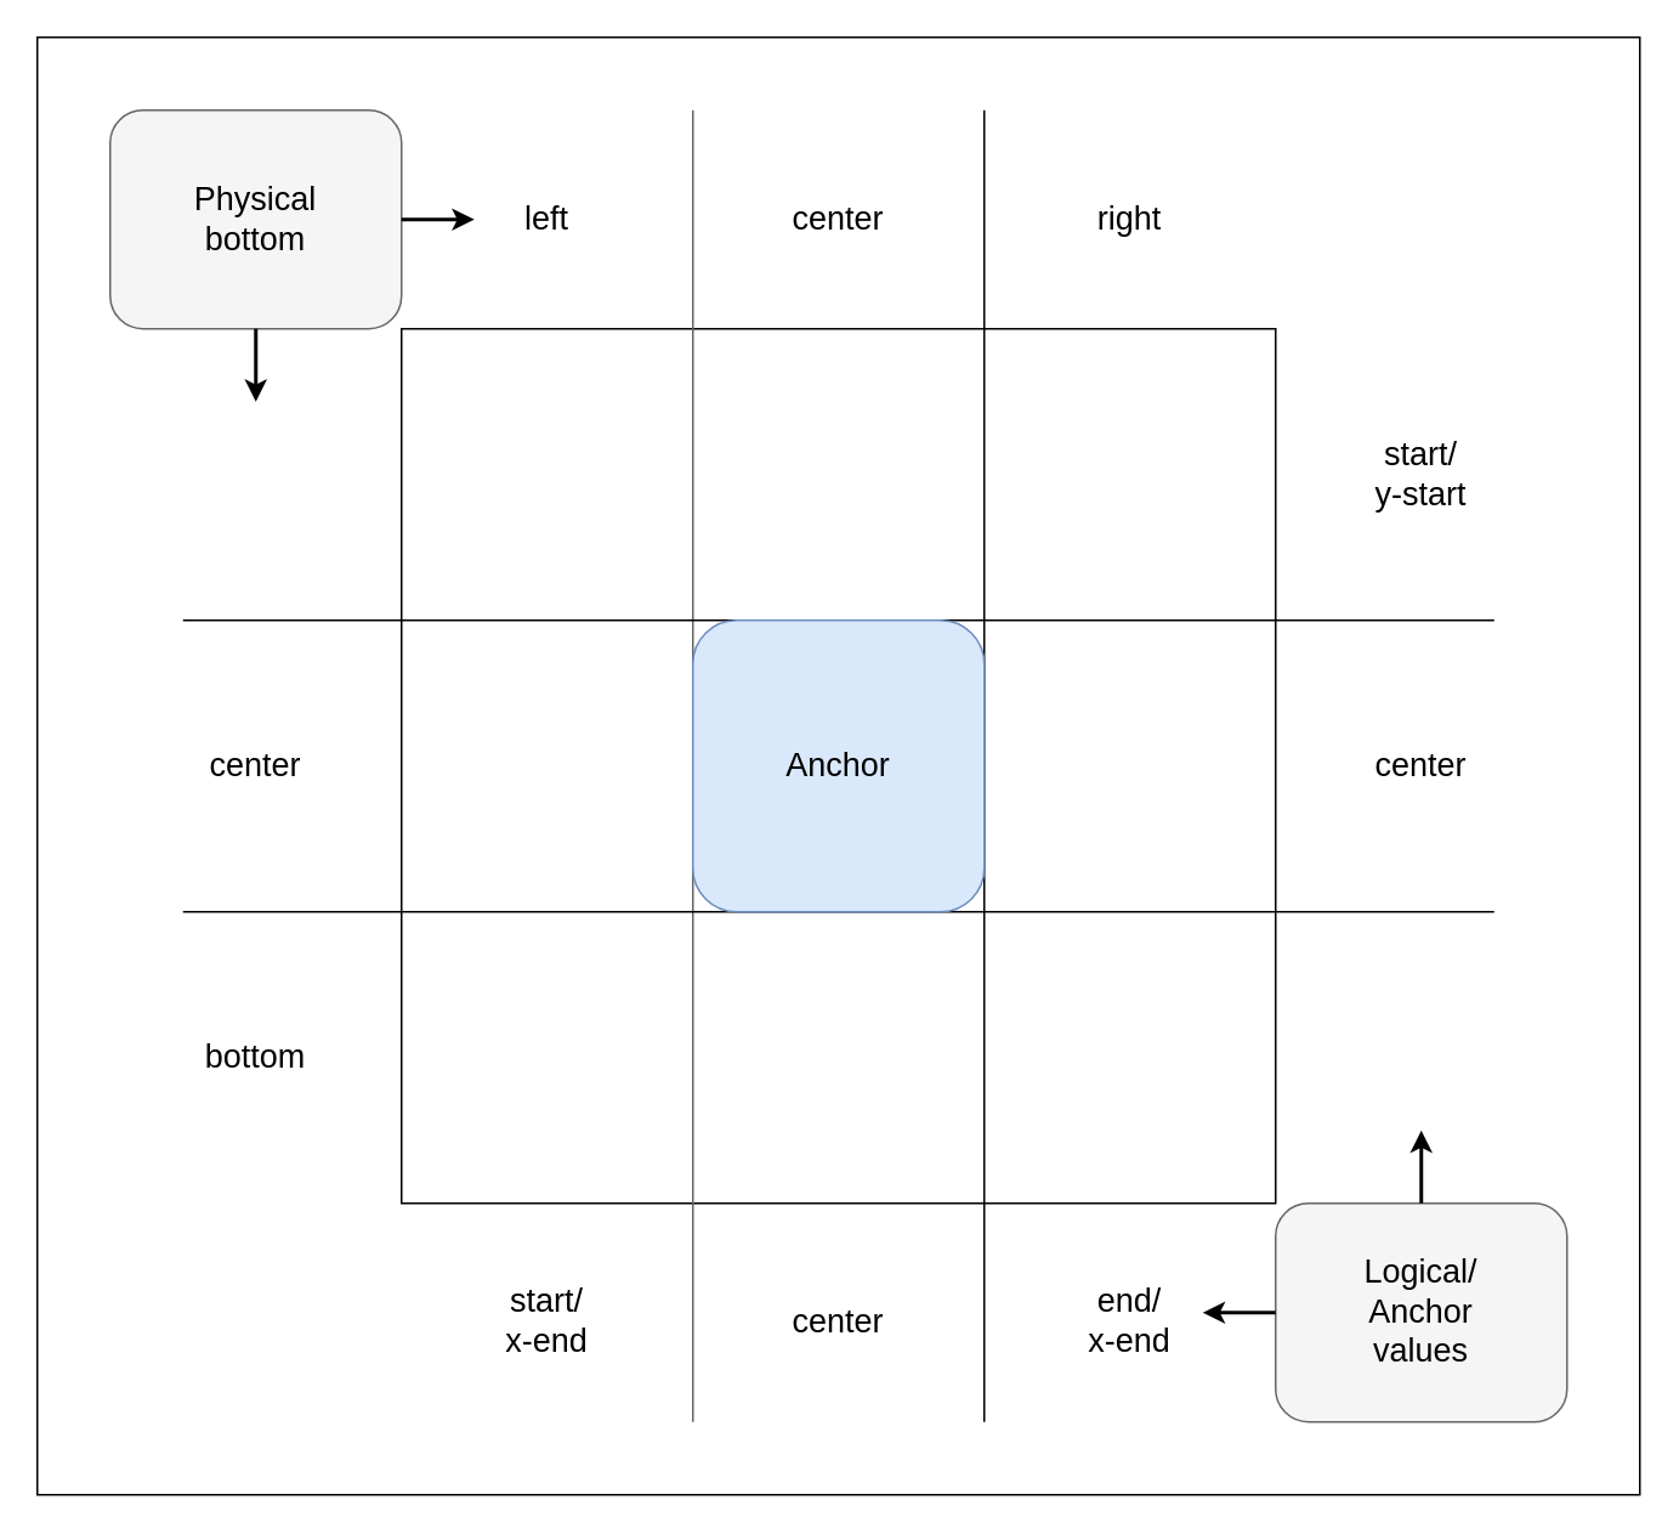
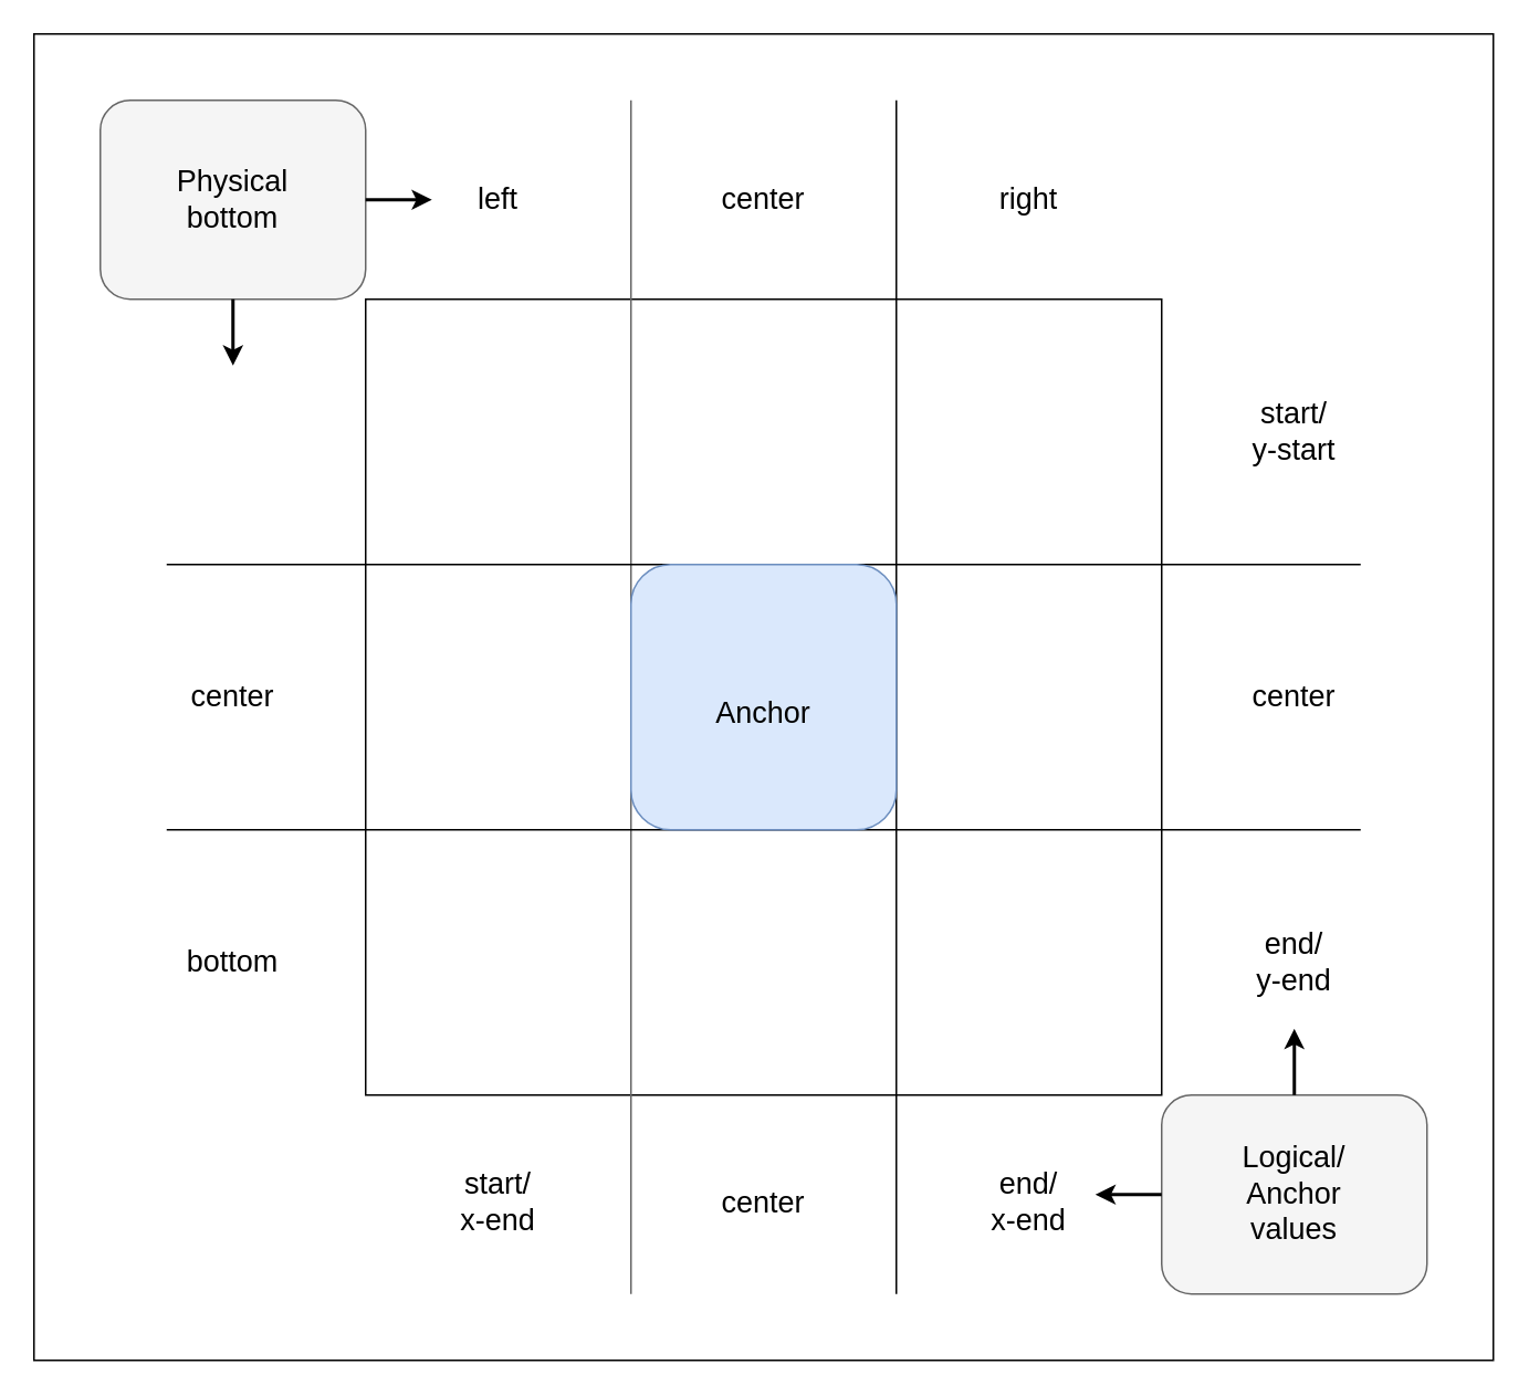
  <mxCell id="0" />
  <mxCell id="1" parent="0" />
  <mxCell id="2" value="" style="rounded=0;whiteSpace=wrap;html=1;" parent="1" vertex="1"><mxGeometry x="20" y="20" width="880" height="800" as="geometry" /></mxCell>
  <mxCell id="3" value="" style="whiteSpace=wrap;html=1;aspect=fixed;" parent="1" vertex="1"><mxGeometry x="220" y="180" width="480" height="480" as="geometry" /></mxCell>
  <mxCell id="4" value="" style="endArrow=none;html=1;rounded=0;fillColor=#f5f5f5;strokeColor=#666666;" parent="1" edge="1"><mxGeometry width="50" height="50" relative="1" as="geometry"><mxPoint x="380" y="780" as="sourcePoint" /><mxPoint x="380" y="60" as="targetPoint" /></mxGeometry></mxCell>
  <mxCell id="5" value="" style="endArrow=none;html=1;rounded=0;" parent="1" edge="1"><mxGeometry width="50" height="50" relative="1" as="geometry"><mxPoint x="540" y="780" as="sourcePoint" /><mxPoint x="540" y="60" as="targetPoint" /></mxGeometry></mxCell>
  <mxCell id="6" value="" style="endArrow=none;html=1;rounded=0;" parent="1" edge="1"><mxGeometry width="50" height="50" relative="1" as="geometry"><mxPoint x="100" y="340" as="sourcePoint" /><mxPoint x="820" y="340" as="targetPoint" /></mxGeometry></mxCell>
  <mxCell id="7" value="" style="endArrow=none;html=1;rounded=0;" parent="1" edge="1"><mxGeometry width="50" height="50" relative="1" as="geometry"><mxPoint x="100" y="500" as="sourcePoint" /><mxPoint x="820" y="500" as="targetPoint" /></mxGeometry></mxCell>
  <mxCell id="8" value="" style="rounded=1;whiteSpace=wrap;html=1;fillColor=#dae8fc;strokeColor=#6c8ebf;" parent="1" vertex="1"><mxGeometry x="380" y="340" width="160" height="160" as="geometry" /></mxCell>
- <mxCell id="9" value="&lt;font style=&quot;font-size: 18px;&quot;&gt;Anchor&lt;/font&gt;" style="text;html=1;strokeColor=none;fillColor=none;align=center;verticalAlign=middle;whiteSpace=wrap;rounded=0;" parent="1" vertex="1"><mxGeometry x="430" y="405" width="60" height="30" as="geometry" /></mxCell>
+ <mxCell id="9" value="&lt;font style=&quot;font-size: 18px;&quot;&gt;Anchor&lt;/font&gt;" style="text;html=1;strokeColor=none;fillColor=none;align=center;verticalAlign=middle;whiteSpace=wrap;rounded=0;" parent="1" vertex="1"><mxGeometry x="430" y="415" width="60" height="30" as="geometry" /></mxCell>
  <mxCell id="10" value="&lt;div&gt;&lt;font style=&quot;font-size: 18px;&quot;&gt;start/&lt;/font&gt;&lt;/div&gt;&lt;div&gt;&lt;font style=&quot;font-size: 18px;&quot;&gt;y-start&lt;br&gt;&lt;/font&gt;&lt;/div&gt;" style="text;html=1;strokeColor=none;fillColor=none;align=center;verticalAlign=middle;whiteSpace=wrap;rounded=0;" parent="1" vertex="1"><mxGeometry x="750" y="245" width="60" height="30" as="geometry" /></mxCell>
  <mxCell id="11" value="center" style="text;html=1;strokeColor=none;fillColor=none;align=center;verticalAlign=middle;whiteSpace=wrap;rounded=0;fontSize=18;" parent="1" vertex="1"><mxGeometry x="750" y="405" width="60" height="30" as="geometry" /></mxCell>
+ <mxCell id="12" value="&lt;div&gt;end/&lt;/div&gt;&lt;div&gt;y-end&lt;br&gt;&lt;/div&gt;" style="text;html=1;strokeColor=none;fillColor=none;align=center;verticalAlign=middle;whiteSpace=wrap;rounded=0;fontSize=18;" parent="1" vertex="1"><mxGeometry x="750" y="565" width="60" height="30" as="geometry" /></mxCell>
  <mxCell id="13" value="&lt;div&gt;&lt;font style=&quot;font-size: 18px;&quot;&gt;start/&lt;/font&gt;&lt;/div&gt;&lt;div&gt;&lt;font style=&quot;font-size: 18px;&quot;&gt;x-end&lt;/font&gt;&lt;/div&gt;" style="text;html=1;strokeColor=none;fillColor=none;align=center;verticalAlign=middle;whiteSpace=wrap;rounded=0;" parent="1" vertex="1"><mxGeometry x="270" y="715" width="60" height="20" as="geometry" /></mxCell>
  <mxCell id="14" value="&lt;font style=&quot;font-size: 18px;&quot;&gt;center&lt;/font&gt;" style="text;html=1;strokeColor=none;fillColor=none;align=center;verticalAlign=middle;whiteSpace=wrap;rounded=0;" parent="1" vertex="1"><mxGeometry x="430" y="715" width="60" height="20" as="geometry" /></mxCell>
  <mxCell id="15" value="&lt;div&gt;&lt;font style=&quot;font-size: 18px;&quot;&gt;end/&lt;/font&gt;&lt;/div&gt;&lt;div&gt;&lt;font style=&quot;font-size: 18px;&quot;&gt;x-end&lt;br&gt;&lt;/font&gt;&lt;/div&gt;" style="text;html=1;strokeColor=none;fillColor=none;align=center;verticalAlign=middle;whiteSpace=wrap;rounded=0;" parent="1" vertex="1"><mxGeometry x="590" y="715" width="60" height="20" as="geometry" /></mxCell>
  <mxCell id="16" value="center" style="text;html=1;strokeColor=none;fillColor=none;align=center;verticalAlign=middle;whiteSpace=wrap;rounded=0;fontSize=18;" parent="1" vertex="1"><mxGeometry x="110" y="405" width="60" height="30" as="geometry" /></mxCell>
  <mxCell id="17" value="bottom" style="text;html=1;strokeColor=none;fillColor=none;align=center;verticalAlign=middle;whiteSpace=wrap;rounded=0;fontSize=18;" parent="1" vertex="1"><mxGeometry x="110" y="565" width="60" height="30" as="geometry" /></mxCell>
  <mxCell id="18" value="&lt;font style=&quot;font-size: 18px;&quot;&gt;left&lt;/font&gt;" style="text;html=1;strokeColor=none;fillColor=none;align=center;verticalAlign=middle;whiteSpace=wrap;rounded=0;" parent="1" vertex="1"><mxGeometry x="270" y="110" width="60" height="20" as="geometry" /></mxCell>
  <mxCell id="19" value="&lt;font style=&quot;font-size: 18px;&quot;&gt;center&lt;/font&gt;" style="text;html=1;strokeColor=none;fillColor=none;align=center;verticalAlign=middle;whiteSpace=wrap;rounded=0;" parent="1" vertex="1"><mxGeometry x="430" y="110" width="60" height="20" as="geometry" /></mxCell>
  <mxCell id="20" value="&lt;font style=&quot;font-size: 18px;&quot;&gt;right&lt;/font&gt;" style="text;html=1;strokeColor=none;fillColor=none;align=center;verticalAlign=middle;whiteSpace=wrap;rounded=0;" parent="1" vertex="1"><mxGeometry x="590" y="110" width="60" height="20" as="geometry" /></mxCell>
  <mxCell id="21" value="" style="rounded=1;whiteSpace=wrap;html=1;fillColor=#f5f5f5;strokeColor=#666666;fontColor=#333333;" parent="1" vertex="1"><mxGeometry x="60" y="60" width="160" height="120" as="geometry" /></mxCell>
  <mxCell id="22" value="&lt;font style=&quot;font-size: 18px;&quot;&gt;Physical bottom&lt;br&gt;&lt;/font&gt;" style="text;html=1;strokeColor=none;fillColor=none;align=center;verticalAlign=middle;whiteSpace=wrap;rounded=0;" parent="1" vertex="1"><mxGeometry x="110" y="105" width="60" height="30" as="geometry" /></mxCell>
  <mxCell id="23" value="" style="endArrow=classic;html=1;rounded=0;exitX=0.5;exitY=1;exitDx=0;exitDy=0;strokeWidth=2;" parent="1" source="21" edge="1"><mxGeometry width="50" height="50" relative="1" as="geometry"><mxPoint x="390" y="210" as="sourcePoint" /><mxPoint x="140" y="220" as="targetPoint" /></mxGeometry></mxCell>
  <mxCell id="24" value="" style="endArrow=classic;html=1;rounded=0;exitX=1;exitY=0.5;exitDx=0;exitDy=0;strokeWidth=2;" parent="1" source="21" edge="1"><mxGeometry width="50" height="50" relative="1" as="geometry"><mxPoint x="150" y="190" as="sourcePoint" /><mxPoint x="260" y="120" as="targetPoint" /></mxGeometry></mxCell>
  <mxCell id="25" value="" style="rounded=1;whiteSpace=wrap;html=1;fillColor=#f5f5f5;strokeColor=#666666;fontColor=#333333;" parent="1" vertex="1"><mxGeometry x="700" y="660" width="160" height="120" as="geometry" /></mxCell>
  <mxCell id="26" value="&lt;div&gt;&lt;font style=&quot;font-size: 18px;&quot;&gt;Logical/&lt;/font&gt;&lt;/div&gt;&lt;div&gt;&lt;font style=&quot;font-size: 18px;&quot;&gt;Anchor values&lt;/font&gt;&lt;/div&gt;" style="text;html=1;strokeColor=none;fillColor=none;align=center;verticalAlign=middle;whiteSpace=wrap;rounded=0;" parent="1" vertex="1"><mxGeometry x="750" y="705" width="60" height="30" as="geometry" /></mxCell>
  <mxCell id="27" value="" style="endArrow=classic;html=1;rounded=0;exitX=0;exitY=0.5;exitDx=0;exitDy=0;strokeWidth=2;" parent="1" source="25" edge="1"><mxGeometry width="50" height="50" relative="1" as="geometry"><mxPoint x="390" y="690" as="sourcePoint" /><mxPoint x="660" y="720" as="targetPoint" /></mxGeometry></mxCell>
  <mxCell id="28" value="" style="endArrow=classic;html=1;rounded=0;exitX=0.5;exitY=0;exitDx=0;exitDy=0;strokeWidth=2;" parent="1" source="25" edge="1"><mxGeometry width="50" height="50" relative="1" as="geometry"><mxPoint x="710" y="730" as="sourcePoint" /><mxPoint x="780" y="620" as="targetPoint" /></mxGeometry></mxCell>
